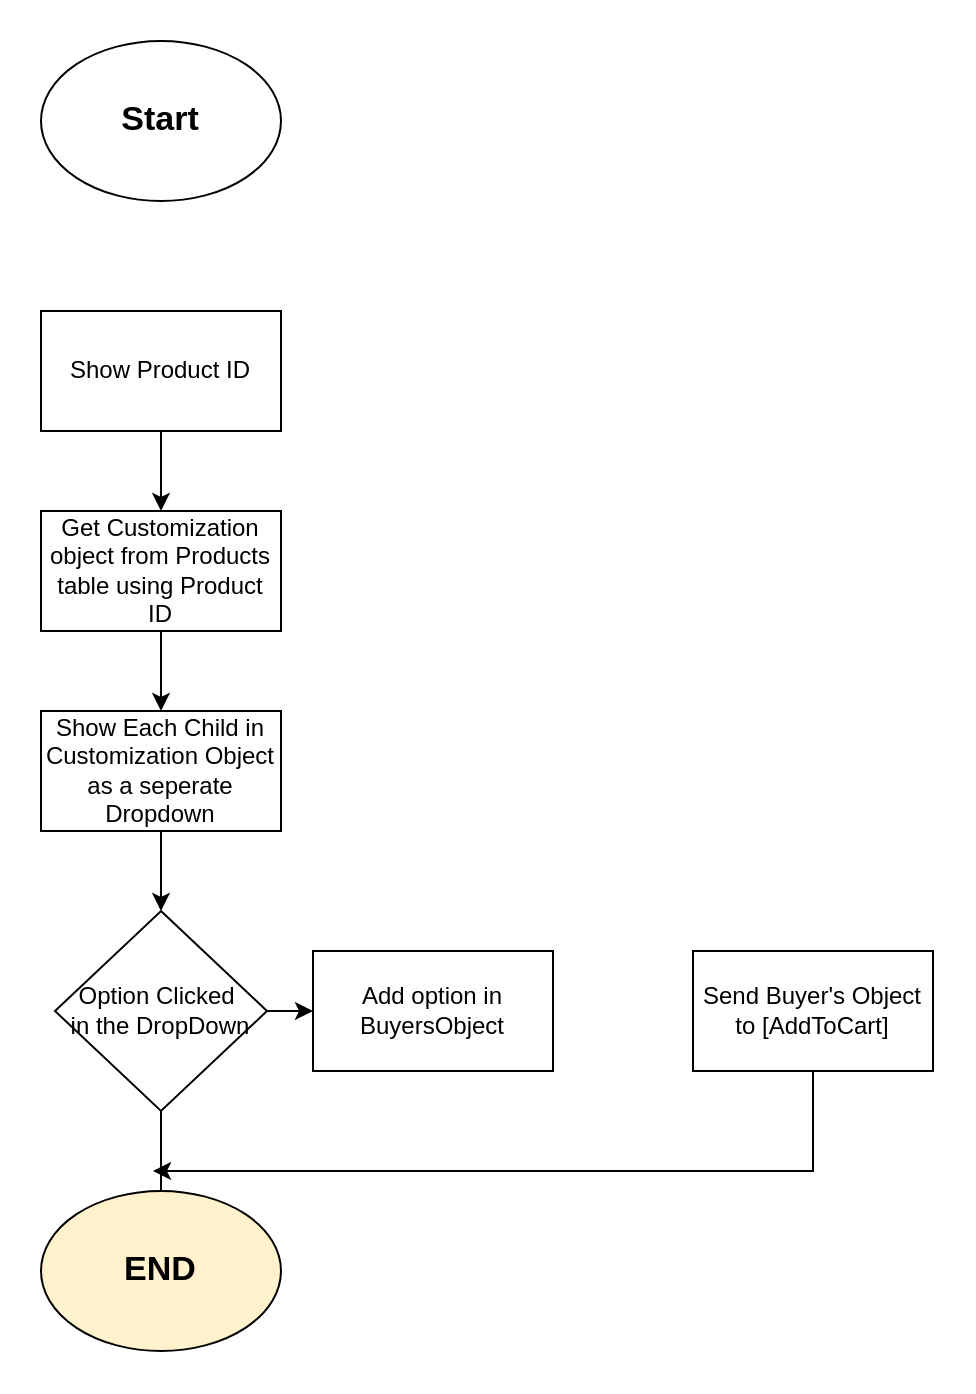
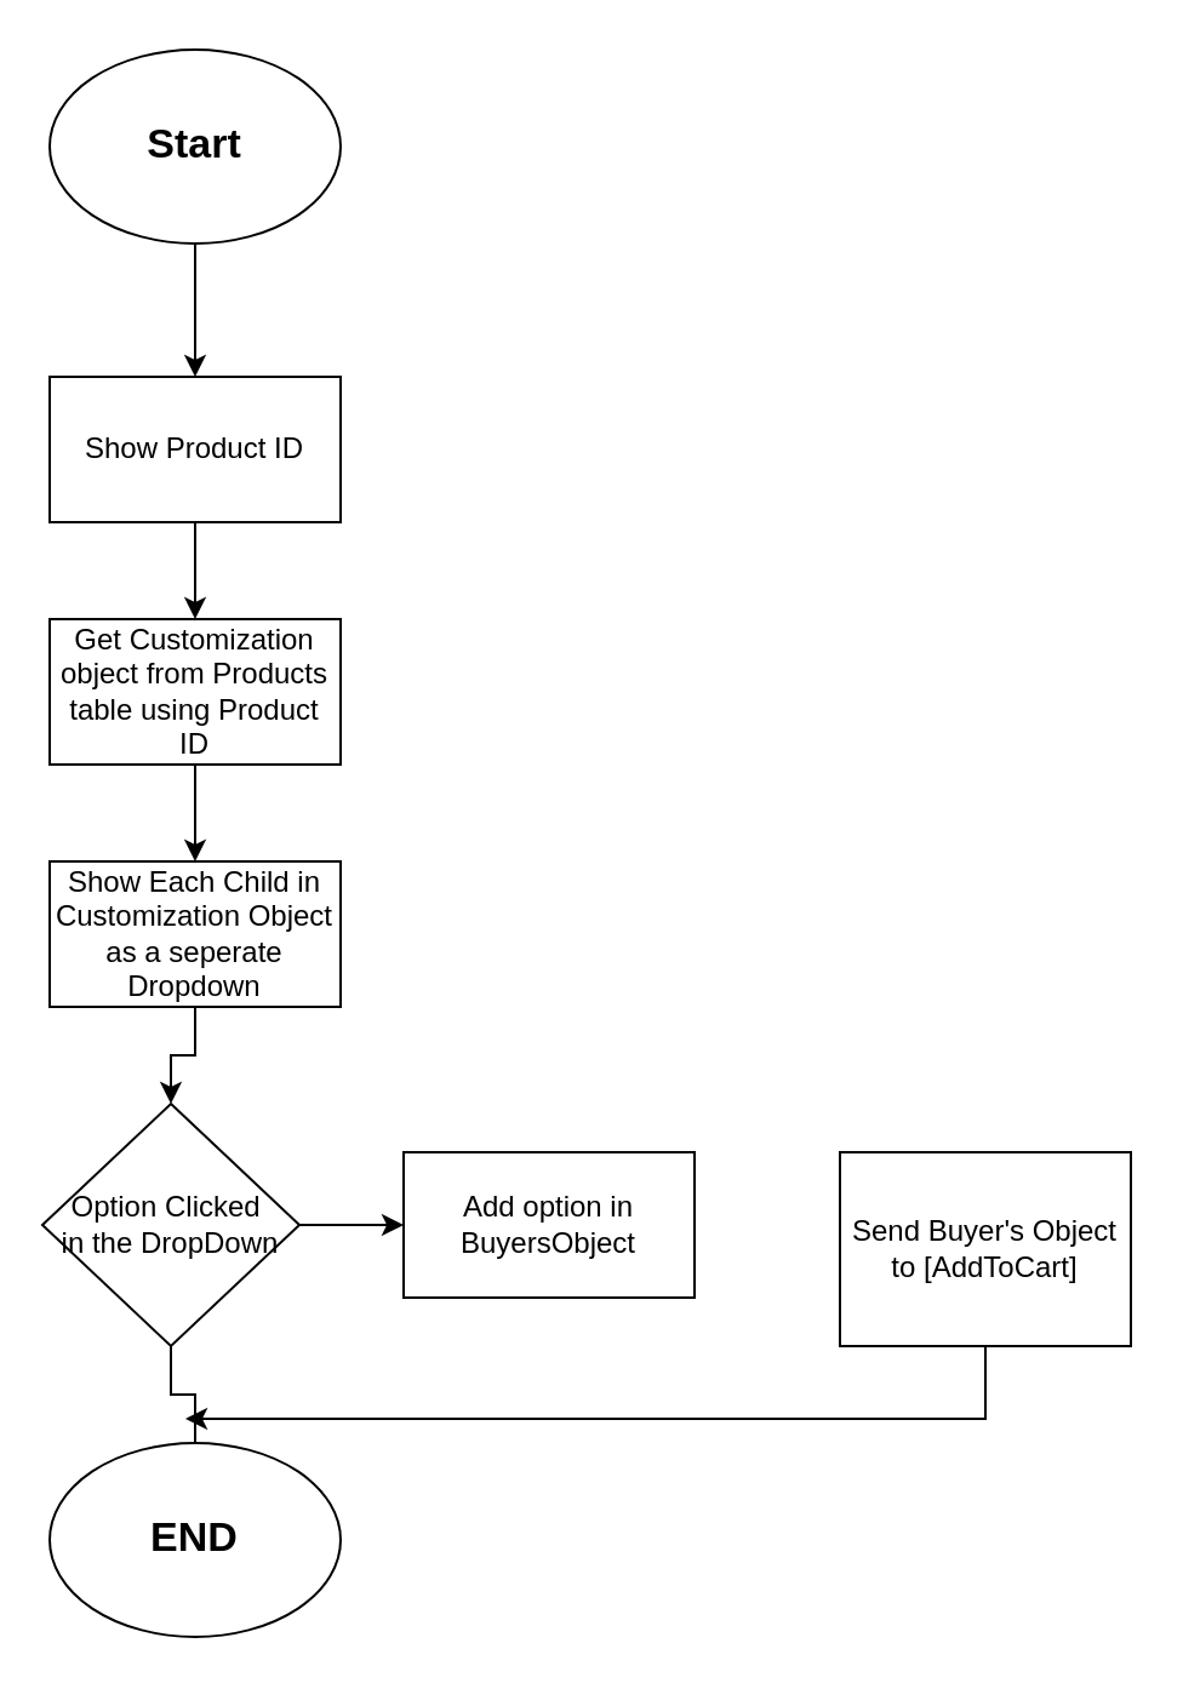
  <mxCell id="0" />
  <mxCell id="1" parent="0" />
+ <mxCell id="2" value="" style="edgeStyle=orthogonalEdgeStyle;rounded=0;orthogonalLoop=1;jettySize=auto;html=1;" edge="1" parent="1" source="3" target="5"><mxGeometry relative="1" as="geometry" /></mxCell>
  <mxCell id="3" value="&lt;b&gt;&lt;font style=&quot;font-size: 17px&quot;&gt;Start&lt;/font&gt;&lt;/b&gt;" style="ellipse;whiteSpace=wrap;html=1;" vertex="1" parent="1"><mxGeometry x="20" y="20" width="120" height="80" as="geometry" /></mxCell>
  <mxCell id="4" value="" style="edgeStyle=orthogonalEdgeStyle;rounded=0;orthogonalLoop=1;jettySize=auto;html=1;" edge="1" parent="1" source="5" target="7"><mxGeometry relative="1" as="geometry" /></mxCell>
  <mxCell id="5" value="Show Product ID" style="rounded=0;whiteSpace=wrap;html=1;" vertex="1" parent="1"><mxGeometry x="20" y="155" width="120" height="60" as="geometry" /></mxCell>
  <mxCell id="6" value="" style="edgeStyle=orthogonalEdgeStyle;rounded=0;orthogonalLoop=1;jettySize=auto;html=1;" edge="1" parent="1" source="7" target="9"><mxGeometry relative="1" as="geometry" /></mxCell>
  <mxCell id="7" value="Get Customization object from Products table using Product ID" style="rounded=0;whiteSpace=wrap;html=1;" vertex="1" parent="1"><mxGeometry x="20" y="255" width="120" height="60" as="geometry" /></mxCell>
  <mxCell id="8" value="" style="edgeStyle=orthogonalEdgeStyle;rounded=0;orthogonalLoop=1;jettySize=auto;html=1;" edge="1" parent="1" source="9" target="12"><mxGeometry relative="1" as="geometry" /></mxCell>
  <mxCell id="9" value="Show Each Child in Customization Object as a seperate Dropdown" style="rounded=0;whiteSpace=wrap;html=1;" vertex="1" parent="1"><mxGeometry x="20" y="355" width="120" height="60" as="geometry" /></mxCell>
  <mxCell id="10" value="" style="edgeStyle=orthogonalEdgeStyle;rounded=0;orthogonalLoop=1;jettySize=auto;html=1;" edge="1" parent="1" source="12" target="13"><mxGeometry relative="1" as="geometry" /></mxCell>
  <mxCell id="11" value="" style="edgeStyle=orthogonalEdgeStyle;rounded=0;orthogonalLoop=1;jettySize=auto;html=1;endArrow=none;" edge="1" parent="1" source="12" target="16"><mxGeometry relative="1" as="geometry" /></mxCell>
- <mxCell id="12" value="Option Clicked&amp;nbsp;&lt;br&gt;in the DropDown" style="rhombus;whiteSpace=wrap;html=1;" vertex="1" parent="1"><mxGeometry x="27" y="455" width="106" height="100" as="geometry" /></mxCell>
- <mxCell id="13" value="Add option in BuyersObject" style="rounded=0;whiteSpace=wrap;html=1;" vertex="1" parent="1"><mxGeometry x="156" y="475" width="120" height="60" as="geometry" /></mxCell>
+ <mxCell id="12" value="Option Clicked&amp;nbsp;&lt;br&gt;in the DropDown" style="rhombus;whiteSpace=wrap;html=1;" vertex="1" parent="1"><mxGeometry x="17" y="455" width="106" height="100" as="geometry" /></mxCell>
+ <mxCell id="13" value="Add option in BuyersObject" style="rounded=0;whiteSpace=wrap;html=1;" vertex="1" parent="1"><mxGeometry x="166" y="475" width="120" height="60" as="geometry" /></mxCell>
  <mxCell id="14" style="edgeStyle=orthogonalEdgeStyle;rounded=0;orthogonalLoop=1;jettySize=auto;html=1;" edge="1" parent="1" source="15"><mxGeometry relative="1" as="geometry"><mxPoint x="76" y="585" as="targetPoint" /><Array as="points"><mxPoint x="406" y="585" /></Array></mxGeometry></mxCell>
- <mxCell id="15" value="Send Buyer's Object to [AddToCart]" style="rounded=0;whiteSpace=wrap;html=1;" vertex="1" parent="1"><mxGeometry x="346" y="475" width="120" height="60" as="geometry" /></mxCell>
- <mxCell id="16" value="&lt;b&gt;&lt;font style=&quot;font-size: 17px&quot;&gt;END&lt;/font&gt;&lt;/b&gt;" style="ellipse;whiteSpace=wrap;html=1;fillColor=#fff2cc;" vertex="1" parent="1"><mxGeometry x="20" y="595" width="120" height="80" as="geometry" /></mxCell>
+ <mxCell id="15" value="Send Buyer's Object to [AddToCart]" style="rounded=0;whiteSpace=wrap;html=1;" vertex="1" parent="1"><mxGeometry x="346" y="475" width="120" height="80" as="geometry" /></mxCell>
+ <mxCell id="16" value="&lt;b&gt;&lt;font style=&quot;font-size: 17px&quot;&gt;END&lt;/font&gt;&lt;/b&gt;" style="ellipse;whiteSpace=wrap;html=1;" vertex="1" parent="1"><mxGeometry x="20" y="595" width="120" height="80" as="geometry" /></mxCell>
